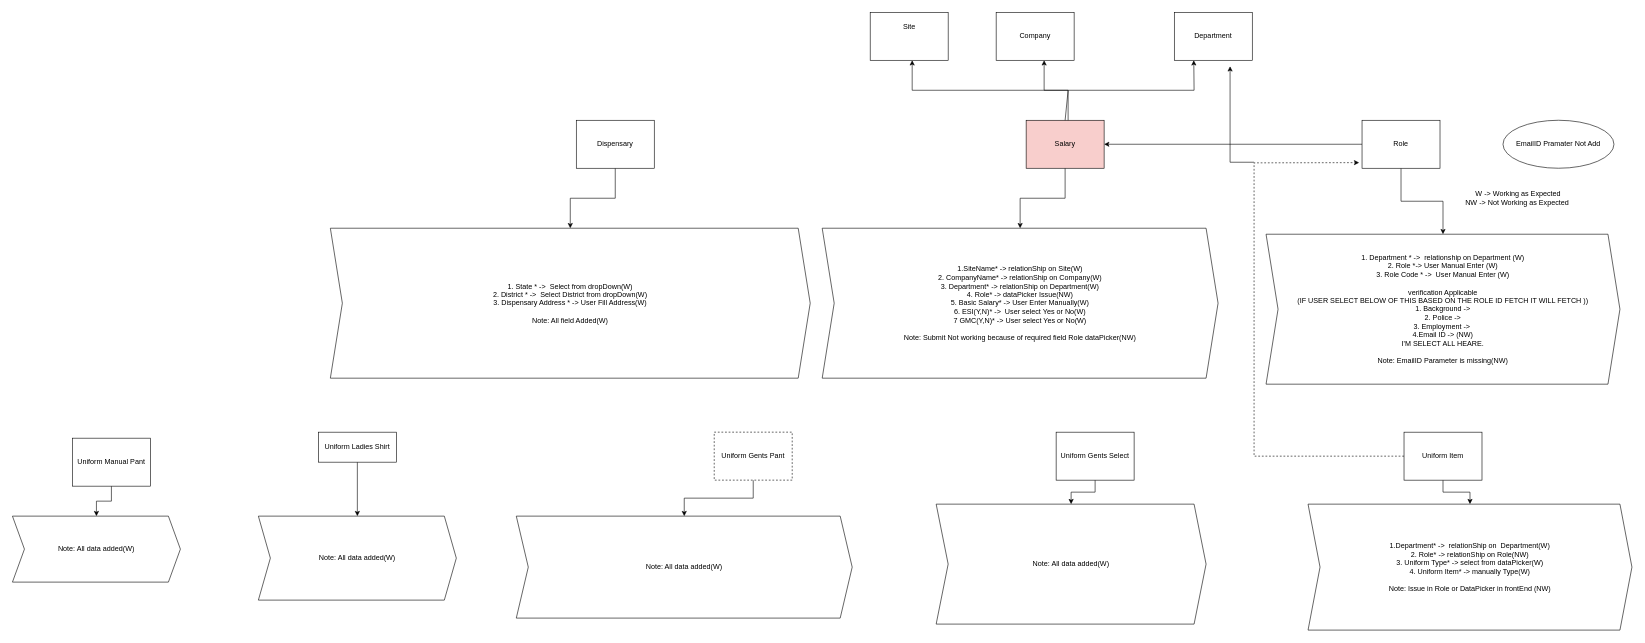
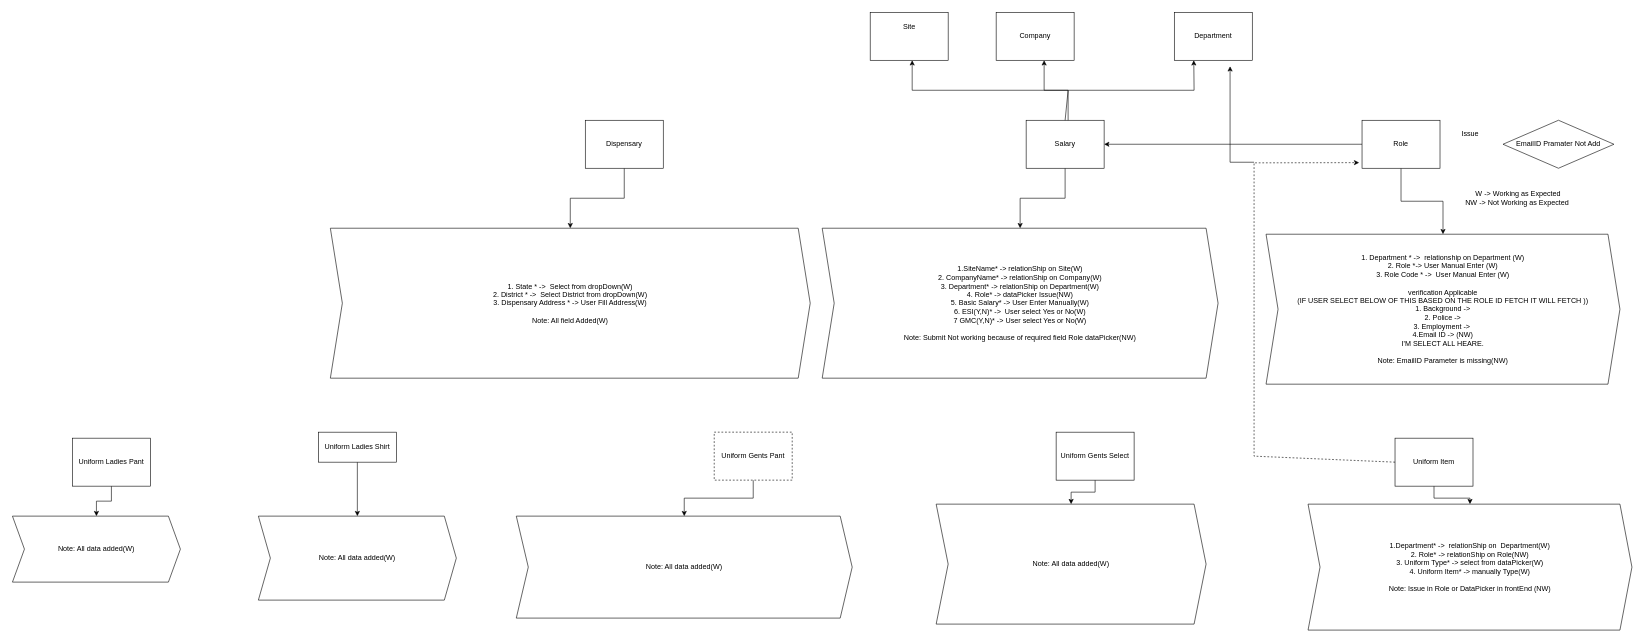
  <mxCell id="0" />
  <mxCell id="1" parent="0" />
  <mxCell id="2" value="" style="rounded=0;whiteSpace=wrap;html=1;" parent="1" vertex="1"><mxGeometry x="1450" y="20" width="130" height="80" as="geometry" /></mxCell>
  <mxCell id="3" value="Site&lt;br&gt;" style="text;html=1;align=center;verticalAlign=middle;resizable=0;points=[];autosize=1;strokeColor=none;fillColor=none;" parent="1" vertex="1"><mxGeometry x="1495" y="30" width="40" height="30" as="geometry" /></mxCell>
  <mxCell id="4" value="Company" style="rounded=0;whiteSpace=wrap;html=1;" parent="1" vertex="1"><mxGeometry x="1660" y="20" width="130" height="80" as="geometry" /></mxCell>
  <mxCell id="5" value="Department" style="rounded=0;whiteSpace=wrap;html=1;" parent="1" vertex="1"><mxGeometry x="1957" y="20" width="130" height="80" as="geometry" /></mxCell>
  <mxCell id="6" value="" style="edgeStyle=orthogonalEdgeStyle;rounded=0;orthogonalLoop=1;jettySize=auto;html=1;" parent="1" source="8" target="9" edge="1"><mxGeometry relative="1" as="geometry" /></mxCell>
  <mxCell id="7" value="" style="edgeStyle=orthogonalEdgeStyle;rounded=0;orthogonalLoop=1;jettySize=auto;html=1;" parent="1" source="8" target="14" edge="1"><mxGeometry relative="1" as="geometry" /></mxCell>
  <mxCell id="8" value="Role" style="rounded=0;whiteSpace=wrap;html=1;" parent="1" vertex="1"><mxGeometry x="2270" y="200" width="130" height="80" as="geometry" /></mxCell>
  <mxCell id="9" value="1. Department * -&amp;gt;&amp;nbsp; relationship on Department (W)&lt;br&gt;2. Role *-&amp;gt; User Manual Enter (W)&lt;br&gt;3. Role Code * -&amp;gt;&amp;nbsp; User Manual Enter (W)&lt;br&gt;&lt;br&gt;verification Applicable&lt;br&gt;(IF USER SELECT BELOW OF THIS BASED ON THE ROLE ID FETCH IT WILL FETCH ))&lt;br&gt;1. Background -&amp;gt;&lt;br&gt;2. Police -&amp;gt;&lt;br&gt;3. Employment -&amp;gt;&amp;nbsp;&lt;br&gt;4.Email ID -&amp;gt; (NW)&lt;br&gt;I'M SELECT ALL HEARE.&lt;br&gt;&lt;br&gt;Note: EmailID Parameter is missing(NW)" style="shape=step;perimeter=stepPerimeter;whiteSpace=wrap;html=1;fixedSize=1;rounded=0;" parent="1" vertex="1"><mxGeometry x="2110" y="390" width="590" height="250" as="geometry" /></mxCell>
  <mxCell id="10" value="W -&amp;gt; Working as Expected&lt;br&gt;NW -&amp;gt; Not Working as Expected&amp;nbsp;" style="text;html=1;align=center;verticalAlign=middle;resizable=0;points=[];autosize=1;strokeColor=none;fillColor=none;" parent="1" vertex="1"><mxGeometry x="2430" y="310" width="200" height="40" as="geometry" /></mxCell>
- <mxCell id="11" value="EmailID Pramater Not Add" style="ellipse;whiteSpace=wrap;html=1;rounded=0;" parent="1" vertex="1"><mxGeometry x="2505" y="200" width="185" height="80" as="geometry" /></mxCell>
+ <mxCell id="11" value="EmailID Pramater Not Add" style="rhombus;whiteSpace=wrap;html=1;" parent="1" vertex="1"><mxGeometry x="2505" y="200" width="185" height="80" as="geometry" /></mxCell>
+ <mxCell id="12" value="Issue" style="text;html=1;align=center;verticalAlign=middle;resizable=0;points=[];autosize=1;strokeColor=none;fillColor=none;" parent="1" vertex="1"><mxGeometry x="2425" y="208" width="50" height="30" as="geometry" /></mxCell>
  <mxCell id="13" value="" style="edgeStyle=orthogonalEdgeStyle;rounded=0;orthogonalLoop=1;jettySize=auto;html=1;" parent="1" source="14" target="15" edge="1"><mxGeometry relative="1" as="geometry" /></mxCell>
- <mxCell id="14" value="Salary" style="rounded=0;whiteSpace=wrap;html=1;fillColor=#f8cecc;" parent="1" vertex="1"><mxGeometry x="1710" y="200" width="130" height="80" as="geometry" /></mxCell>
+ <mxCell id="14" value="Salary" style="rounded=0;whiteSpace=wrap;html=1;" parent="1" vertex="1"><mxGeometry x="1710" y="200" width="130" height="80" as="geometry" /></mxCell>
  <mxCell id="15" value="1.SiteName* -&amp;gt; relationShip on Site(W)&lt;br&gt;2. CompanyName* -&amp;gt; relationShip on Company(W)&lt;br&gt;3. Department* -&amp;gt; relationShip on Department(W)&lt;br&gt;4. Role* -&amp;gt; dataPicker Issue(NW)&lt;br&gt;5. Basic Salary* -&amp;gt; User Enter Manually(W)&lt;br&gt;6. ESI(Y,N)* -&amp;gt;&amp;nbsp; User select Yes or No(W)&lt;br&gt;7 GMC(Y,N)* -&amp;gt; User select Yes or No(W)&lt;br&gt;&lt;br&gt;Note: Submit Not working because of required field Role dataPicker(NW)" style="shape=step;perimeter=stepPerimeter;whiteSpace=wrap;html=1;fixedSize=1;rounded=0;" parent="1" vertex="1"><mxGeometry x="1370" y="380" width="660" height="250" as="geometry" /></mxCell>
  <mxCell id="16" value="" style="endArrow=classic;html=1;rounded=0;exitX=0.5;exitY=0;exitDx=0;exitDy=0;" parent="1" source="14" edge="1"><mxGeometry width="50" height="50" relative="1" as="geometry"><mxPoint x="1470" y="150" as="sourcePoint" /><mxPoint x="1520" y="100" as="targetPoint" /><Array as="points"><mxPoint x="1780" y="150" /><mxPoint x="1520" y="150" /></Array></mxGeometry></mxCell>
  <mxCell id="17" value="" style="endArrow=classic;html=1;rounded=0;" parent="1" edge="1"><mxGeometry width="50" height="50" relative="1" as="geometry"><mxPoint x="1780" y="150" as="sourcePoint" /><mxPoint x="1740" y="100" as="targetPoint" /><Array as="points"><mxPoint x="1740" y="150" /></Array></mxGeometry></mxCell>
  <mxCell id="18" value="" style="endArrow=classic;html=1;rounded=0;entryX=0.25;entryY=1;entryDx=0;entryDy=0;" parent="1" target="5" edge="1"><mxGeometry width="50" height="50" relative="1" as="geometry"><mxPoint x="1780" y="200" as="sourcePoint" /><mxPoint x="1830" y="150" as="targetPoint" /><Array as="points"><mxPoint x="1780" y="150" /><mxPoint x="1990" y="150" /></Array></mxGeometry></mxCell>
  <mxCell id="19" value="" style="edgeStyle=orthogonalEdgeStyle;rounded=0;orthogonalLoop=1;jettySize=auto;html=1;" parent="1" source="20" target="21" edge="1"><mxGeometry relative="1" as="geometry" /></mxCell>
- <mxCell id="20" value="Dispensary" style="rounded=0;whiteSpace=wrap;html=1;" parent="1" vertex="1"><mxGeometry x="960" y="200" width="130" height="80" as="geometry" /></mxCell>
+ <mxCell id="20" value="Dispensary" style="rounded=0;whiteSpace=wrap;html=1;" parent="1" vertex="1"><mxGeometry x="975" y="200" width="130" height="80" as="geometry" /></mxCell>
  <mxCell id="21" value="1. State * -&amp;gt;&amp;nbsp; Select from dropDown(W)&lt;br&gt;2. District * -&amp;gt;&amp;nbsp; Select District from dropDown(W)&lt;br&gt;3. Dispensary Address * -&amp;gt; User Fill Address(W)&lt;br&gt;&lt;br&gt;Note: All field Added(W)" style="shape=step;perimeter=stepPerimeter;whiteSpace=wrap;html=1;fixedSize=1;rounded=0;" parent="1" vertex="1"><mxGeometry x="550" y="380" width="800" height="250" as="geometry" /></mxCell>
  <mxCell id="22" value="" style="edgeStyle=orthogonalEdgeStyle;rounded=0;orthogonalLoop=1;jettySize=auto;html=1;" parent="1" source="23" target="24" edge="1"><mxGeometry relative="1" as="geometry" /></mxCell>
- <mxCell id="23" value="Uniform Item" style="rounded=0;whiteSpace=wrap;html=1;" parent="1" vertex="1"><mxGeometry x="2340" y="720" width="130" height="80" as="geometry" /></mxCell>
+ <mxCell id="23" value="Uniform Item" style="rounded=0;whiteSpace=wrap;html=1;" parent="1" vertex="1"><mxGeometry x="2325" y="730" width="130" height="80" as="geometry" /></mxCell>
  <mxCell id="24" value="1.Department* -&amp;gt;&amp;nbsp; relationShip on&amp;nbsp; Department(W)&lt;br&gt;2. Role* -&amp;gt; relationShip on Role(NW)&lt;br&gt;3. Uniform Type* -&amp;gt; select from dataPicker(W)&lt;br&gt;4. Uniform Item* -&amp;gt; manually Type(W)&lt;br&gt;&lt;br&gt;Note: Issue in Role or DataPicker in frontEnd (NW)" style="shape=step;perimeter=stepPerimeter;whiteSpace=wrap;html=1;fixedSize=1;rounded=0;" parent="1" vertex="1"><mxGeometry x="2180" y="840" width="540" height="210" as="geometry" /></mxCell>
  <mxCell id="25" value="" style="edgeStyle=orthogonalEdgeStyle;rounded=0;orthogonalLoop=1;jettySize=auto;html=1;" parent="1" source="26" target="27" edge="1"><mxGeometry relative="1" as="geometry" /></mxCell>
  <mxCell id="26" value="Uniform Gents Select" style="rounded=0;whiteSpace=wrap;html=1;" parent="1" vertex="1"><mxGeometry x="1760" y="720" width="130" height="80" as="geometry" /></mxCell>
  <mxCell id="27" value="Note: All data added(W)" style="shape=step;perimeter=stepPerimeter;whiteSpace=wrap;html=1;fixedSize=1;rounded=0;" parent="1" vertex="1"><mxGeometry x="1560" y="840" width="450" height="200" as="geometry" /></mxCell>
  <mxCell id="28" value="" style="endArrow=classic;html=1;rounded=0;exitX=0;exitY=0.5;exitDx=0;exitDy=0;entryX=-0.037;entryY=0.883;entryDx=0;entryDy=0;entryPerimeter=0;dashed=1;" parent="1" source="23" target="8" edge="1"><mxGeometry width="50" height="50" relative="1" as="geometry"><mxPoint x="2190" y="730" as="sourcePoint" /><mxPoint x="2260" y="110" as="targetPoint" /><Array as="points"><mxPoint x="2090" y="760" /><mxPoint x="2090" y="271" /></Array></mxGeometry></mxCell>
  <mxCell id="29" value="" style="endArrow=classic;html=1;rounded=0;" parent="1" edge="1"><mxGeometry width="50" height="50" relative="1" as="geometry"><mxPoint x="2090" y="270" as="sourcePoint" /><mxPoint x="2050" y="110" as="targetPoint" /><Array as="points"><mxPoint x="2050" y="270" /></Array></mxGeometry></mxCell>
  <mxCell id="30" value="" style="edgeStyle=orthogonalEdgeStyle;rounded=0;orthogonalLoop=1;jettySize=auto;html=1;" parent="1" source="31" target="32" edge="1"><mxGeometry relative="1" as="geometry" /></mxCell>
  <mxCell id="31" value="Uniform Gents Pant" style="rounded=0;whiteSpace=wrap;html=1;dashed=1;" parent="1" vertex="1"><mxGeometry x="1190" y="720" width="130" height="80" as="geometry" /></mxCell>
  <mxCell id="32" value="Note: All data added(W)" style="shape=step;perimeter=stepPerimeter;whiteSpace=wrap;html=1;fixedSize=1;rounded=0;" parent="1" vertex="1"><mxGeometry x="860" y="860" width="560" height="170" as="geometry" /></mxCell>
  <mxCell id="33" value="" style="edgeStyle=orthogonalEdgeStyle;rounded=0;orthogonalLoop=1;jettySize=auto;html=1;" parent="1" source="34" target="35" edge="1"><mxGeometry relative="1" as="geometry" /></mxCell>
  <mxCell id="34" value="Uniform Ladies Shirt" style="rounded=0;whiteSpace=wrap;html=1;" parent="1" vertex="1"><mxGeometry x="530" y="720" width="130" height="50" as="geometry" /></mxCell>
  <mxCell id="35" value="Note: All data added(W)" style="shape=step;perimeter=stepPerimeter;whiteSpace=wrap;html=1;fixedSize=1;rounded=0;" parent="1" vertex="1"><mxGeometry x="430" y="860" width="330" height="140" as="geometry" /></mxCell>
  <mxCell id="36" value="" style="edgeStyle=orthogonalEdgeStyle;rounded=0;orthogonalLoop=1;jettySize=auto;html=1;" parent="1" source="37" target="38" edge="1"><mxGeometry relative="1" as="geometry" /></mxCell>
- <mxCell id="37" value="Uniform Manual Pant" style="rounded=0;whiteSpace=wrap;html=1;" parent="1" vertex="1"><mxGeometry x="120" y="730" width="130" height="80" as="geometry" /></mxCell>
+ <mxCell id="37" value="Uniform Ladies Pant" style="rounded=0;whiteSpace=wrap;html=1;" parent="1" vertex="1"><mxGeometry x="120" y="730" width="130" height="80" as="geometry" /></mxCell>
  <mxCell id="38" value="Note: All data added(W)" style="shape=step;perimeter=stepPerimeter;whiteSpace=wrap;html=1;fixedSize=1;rounded=0;" parent="1" vertex="1"><mxGeometry x="20" y="860" width="280" height="110" as="geometry" /></mxCell>
